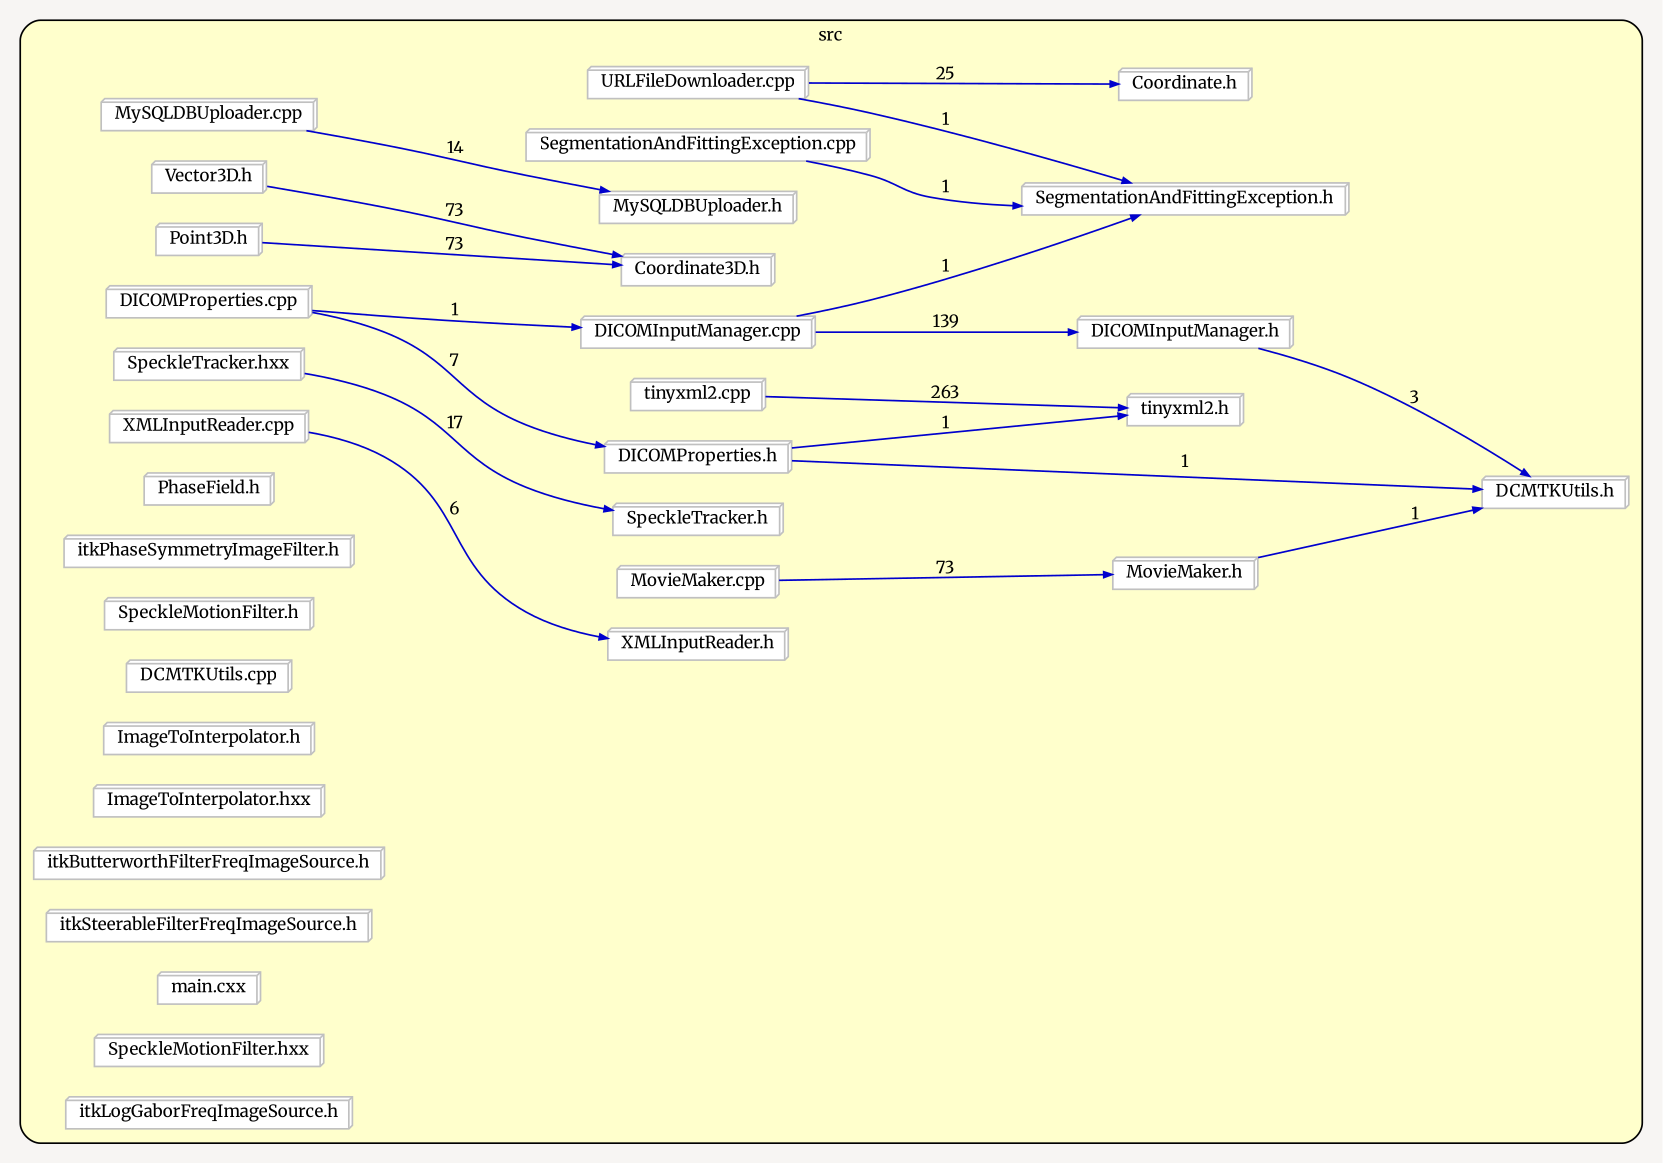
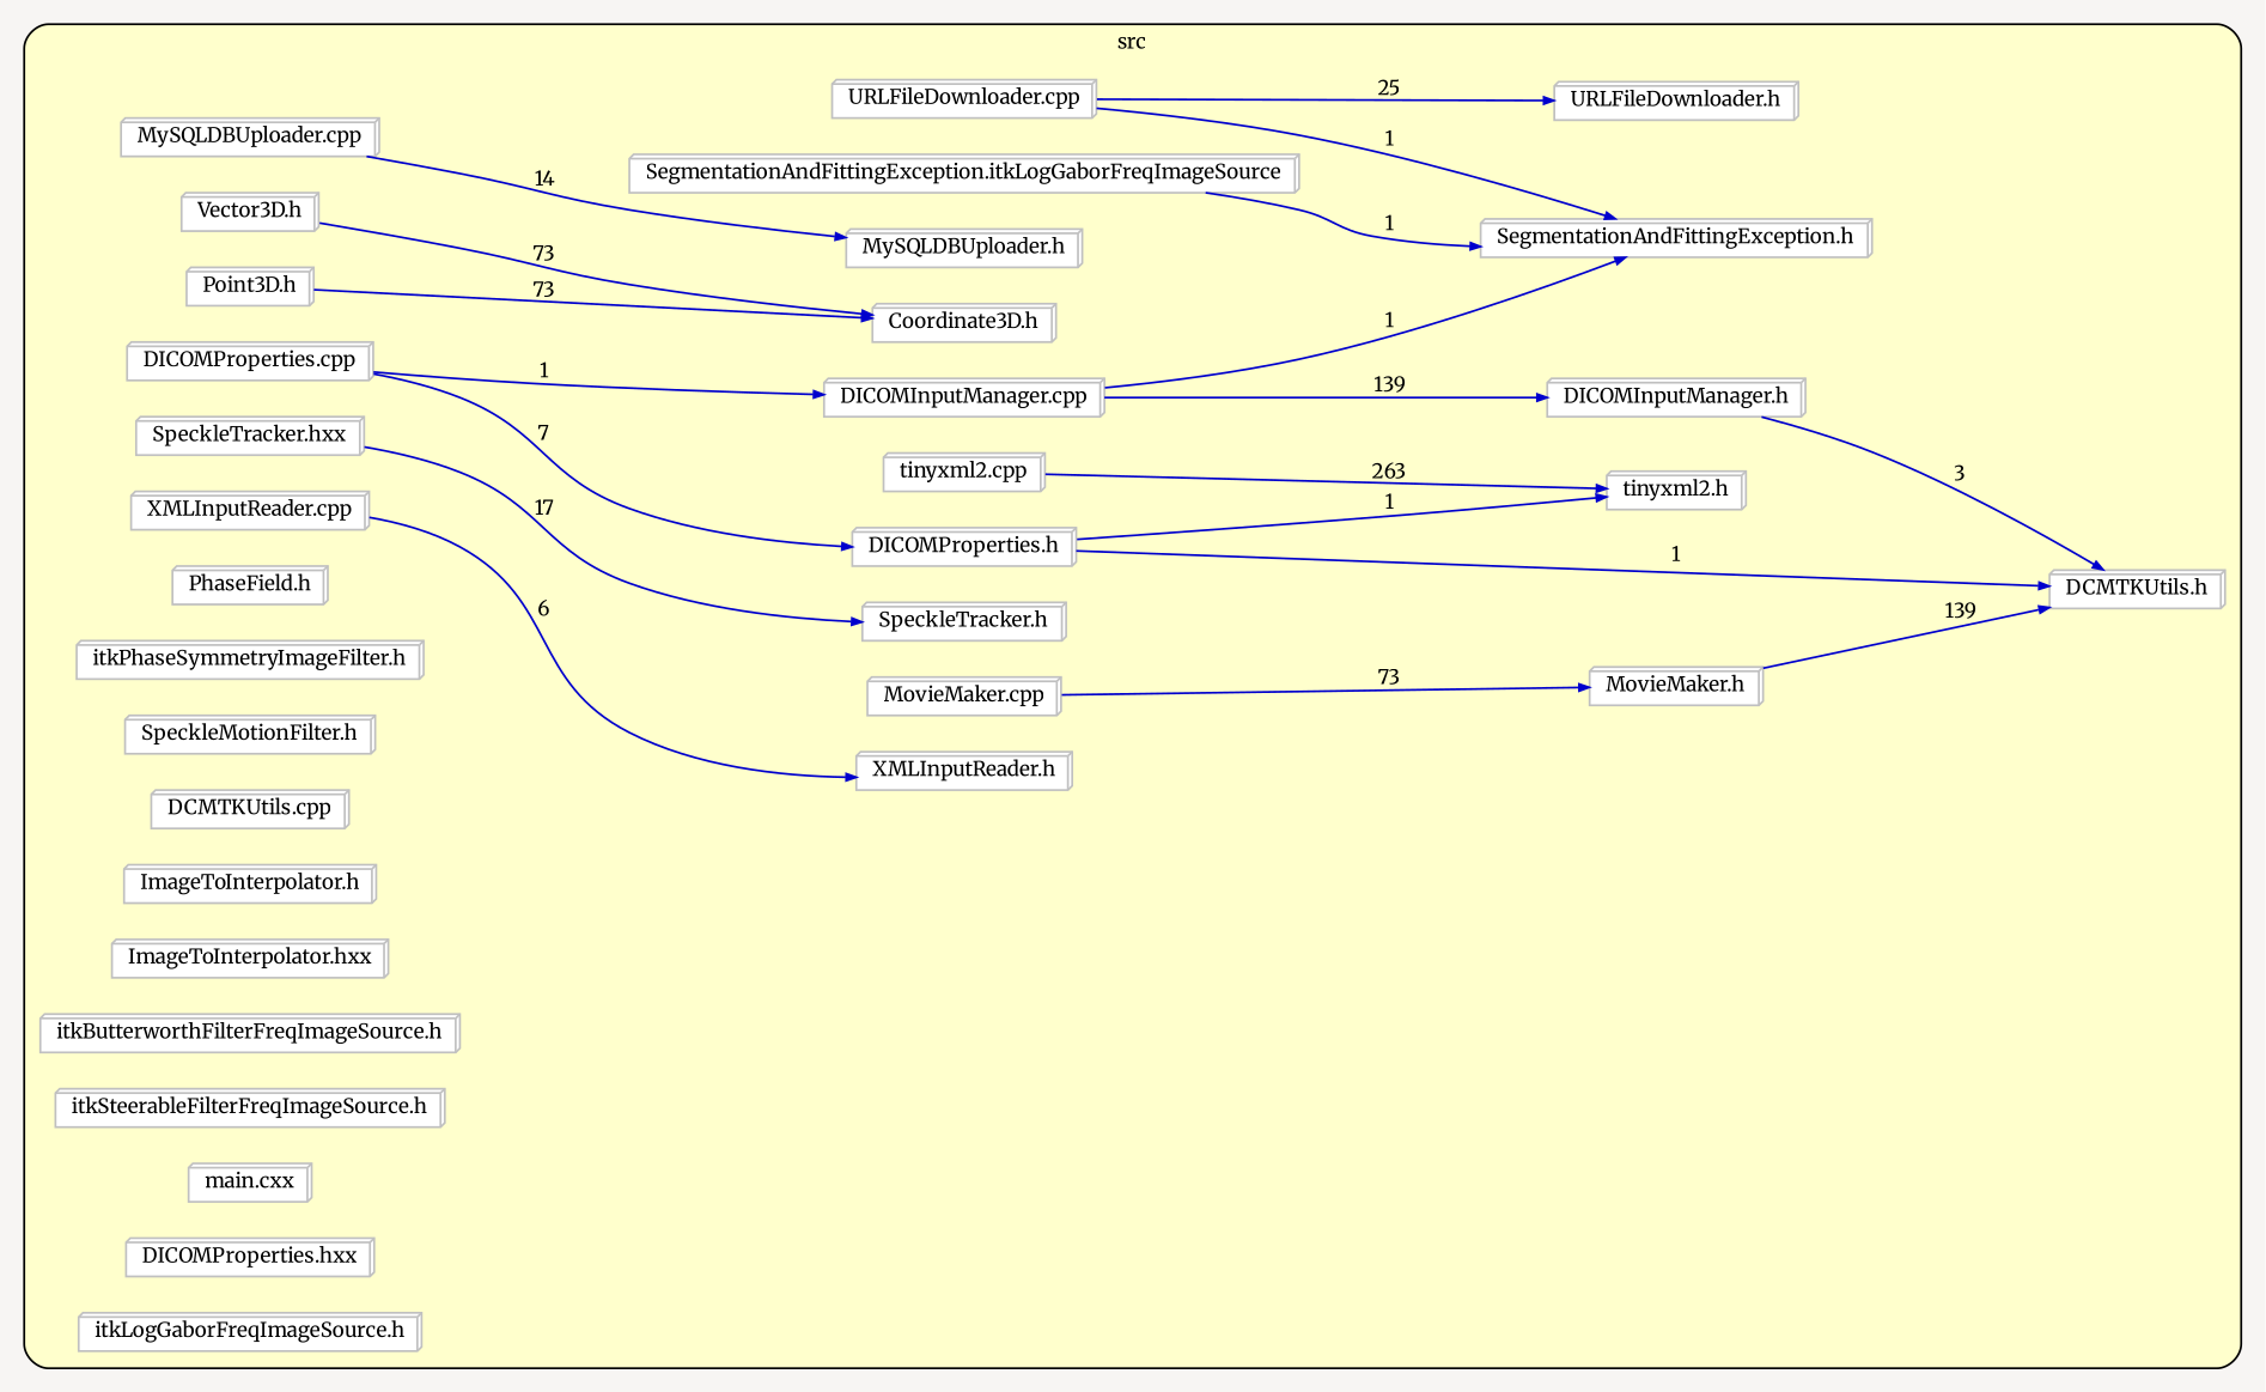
  digraph {
    bgcolor="#F7F5F3"
    compound=true
    fillcolor="#FFFFCC"
    fontname=Merriweather
    fontsize=10
    pack=true
    packmode=clust
    rankdir=LR
    ranksep=1.0
    style="rounded,filled"
    node [color=grey compound=true fillcolor=white fixedsize=false fontname=Merriweather fontsize=10 node_initialized=no shape=box3d style=filled]
    edge [arrowhead=normal arrowsize=0.5 arrowtail=none color=blue3 compound=true dir=forward fontcolor=black fontname=Merriweather fontsize=10]
    __N2 [fixedsize=true height=0.01 shape=none style="invis,none" width=0.347222]
    n2 [height=0.0 label="URLFileDownloader.cpp" width=0.0]
-   n3 [height=0.0 label="Coordinate.h" width=0.0]
+   n3 [height=0.0 label="URLFileDownloader.h" width=0.0]
    n4 [height=0.0 label="SegmentationAndFittingException.h" width=0.0]
    n5 [height=0.0 label="MovieMaker.h" width=0.0]
    n6 [height=0.0 label="DCMTKUtils.h" width=0.0]
    n7 [height=0.0 label="DICOMProperties.cpp" width=0.0]
    n8 [height=0.0 label="DICOMProperties.h" width=0.0]
    n9 [height=0.0 label="DICOMInputManager.cpp" width=0.0]
    n10 [height=0.0 label="tinyxml2.h" width=0.0]
    n11 [height=0.0 label="DICOMInputManager.h" width=0.0]
    n12 [height=0.0 label="MySQLDBUploader.cpp" width=0.0]
    n13 [height=0.0 label="MySQLDBUploader.h" width=0.0]
    n14 [height=0.0 label="Vector3D.h" width=0.0]
    n15 [height=0.0 label="Coordinate3D.h" width=0.0]
    n16 [height=0.0 label="Point3D.h" width=0.0]
    n17 [height=0.0 label="tinyxml2.cpp" width=0.0]
    n18 [height=0.0 label="SpeckleTracker.hxx" width=0.0]
    n19 [height=0.0 label="SpeckleTracker.h" width=0.0]
    n20 [height=0.0 label="MovieMaker.cpp" width=0.0]
-   n21 [height=0.0 label="SegmentationAndFittingException.cpp" width=0.0]
+   n21 [height=0.0 label="SegmentationAndFittingException.itkLogGaborFreqImageSource" width=0.0]
    n22 [height=0.0 label="XMLInputReader.cpp" width=0.0]
    n23 [height=0.0 label="XMLInputReader.h" width=0.0]
    n24 [height=0.0 label="PhaseField.h" width=0.0]
    n25 [height=0.0 label="itkPhaseSymmetryImageFilter.h" width=0.0]
    n26 [height=0.0 label="SpeckleMotionFilter.h" width=0.0]
    n27 [height=0.0 label="DCMTKUtils.cpp" width=0.0]
    n28 [height=0.0 label="ImageToInterpolator.h" width=0.0]
    n29 [height=0.0 label="ImageToInterpolator.hxx" width=0.0]
    n30 [height=0.0 label="itkButterworthFilterFreqImageSource.h" width=0.0]
    n31 [height=0.0 label="itkSteerableFilterFreqImageSource.h" width=0.0]
    n32 [height=0.0 label="main.cxx" width=0.0]
-   n33 [height=0.0 label="SpeckleMotionFilter.hxx" width=0.0]
+   n33 [height=0.0 label="DICOMProperties.hxx" width=0.0]
    n34 [height=0.0 label="itkLogGaborFreqImageSource.h" width=0.0]
    subgraph cluster_1 {
      label=src
      __N2
      n2
      n3
      n4
      n5
      n6
      n7
      n8
      n9
      n10
      n11
      n12
      n13
      n14
      n15
      n16
      n17
      n18
      n19
      n20
      n21
      n22
      n23
      n24
      n25
      n26
      n27
      n28
      n29
      n30
      n31
      n32
      n33
      n34
    }
    n2 -> n3 [label=25]
    n2 -> n4 [label=1]
-   n5 -> n6 [label=1]
+   n5 -> n6 [label=139]
    n7 -> n8 [label=7]
    n7 -> n9 [label=1]
    n8 -> n6 [label=1]
    n8 -> n10 [label=1]
    n9 -> n4 [label=1]
    n9 -> n11 [label=139]
    n11 -> n6 [label=3]
    n12 -> n13 [label=14]
    n14 -> n15 [label=73]
    n16 -> n15 [label=73]
    n17 -> n10 [label=263]
    n18 -> n19 [label=17]
    n20 -> n5 [label=73]
    n21 -> n4 [label=1]
    n22 -> n23 [label=6]
  }
